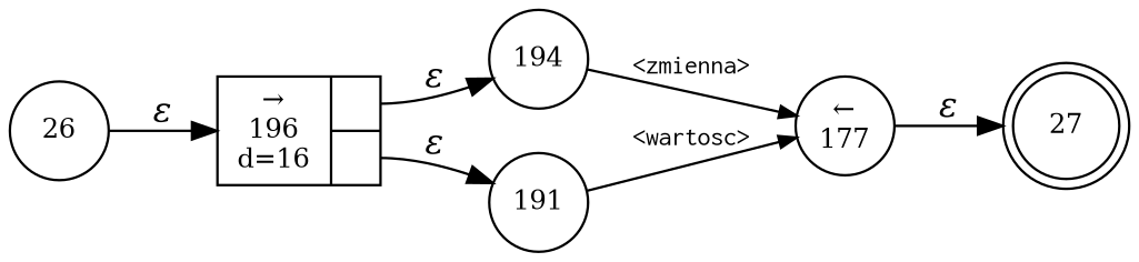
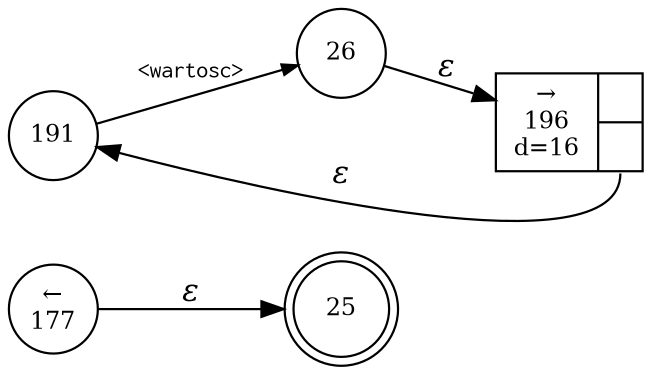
  digraph {
    rankdir=LR
    node [fixedsize=true fontsize=11 shape=circle peripheries=1]
    edge [fontname="Times-Italic"]
-   n1 [label=27 shape=doublecircle width=.6 peripheries=""]
-   n2 [label=194 width=.55]
+   n1 [label=25 shape=doublecircle width=.6 peripheries=""]
    n3 [label="&larr;\n177" width=.55]
    n4 [label=191 width=.55]
    n5 [fixedsize=false label="{&rarr;\n196\nd=16|{<p0>|<p1>}}" shape=record]
    n6 [label=26 width=.55]
-   n2 -> n3 [arrowhead=normal arrowsize=.7 fontname=Courier fontsize=11 label="<zmienna>"]
    n3 -> n1 [label="&epsilon;"]
-   n4 -> n3 [arrowhead=normal arrowsize=.7 fontname=Courier fontsize=11 label="<wartosc>"]
-   n5 -> n2 [label="&epsilon;" tailport=p0]
+   n4 -> n6 [arrowhead=normal arrowsize=.7 fontname=Courier fontsize=11 label="<wartosc>"]
    n5 -> n4 [label="&epsilon;" tailport=p1]
    n6 -> n5 [label="&epsilon;"]
  }
